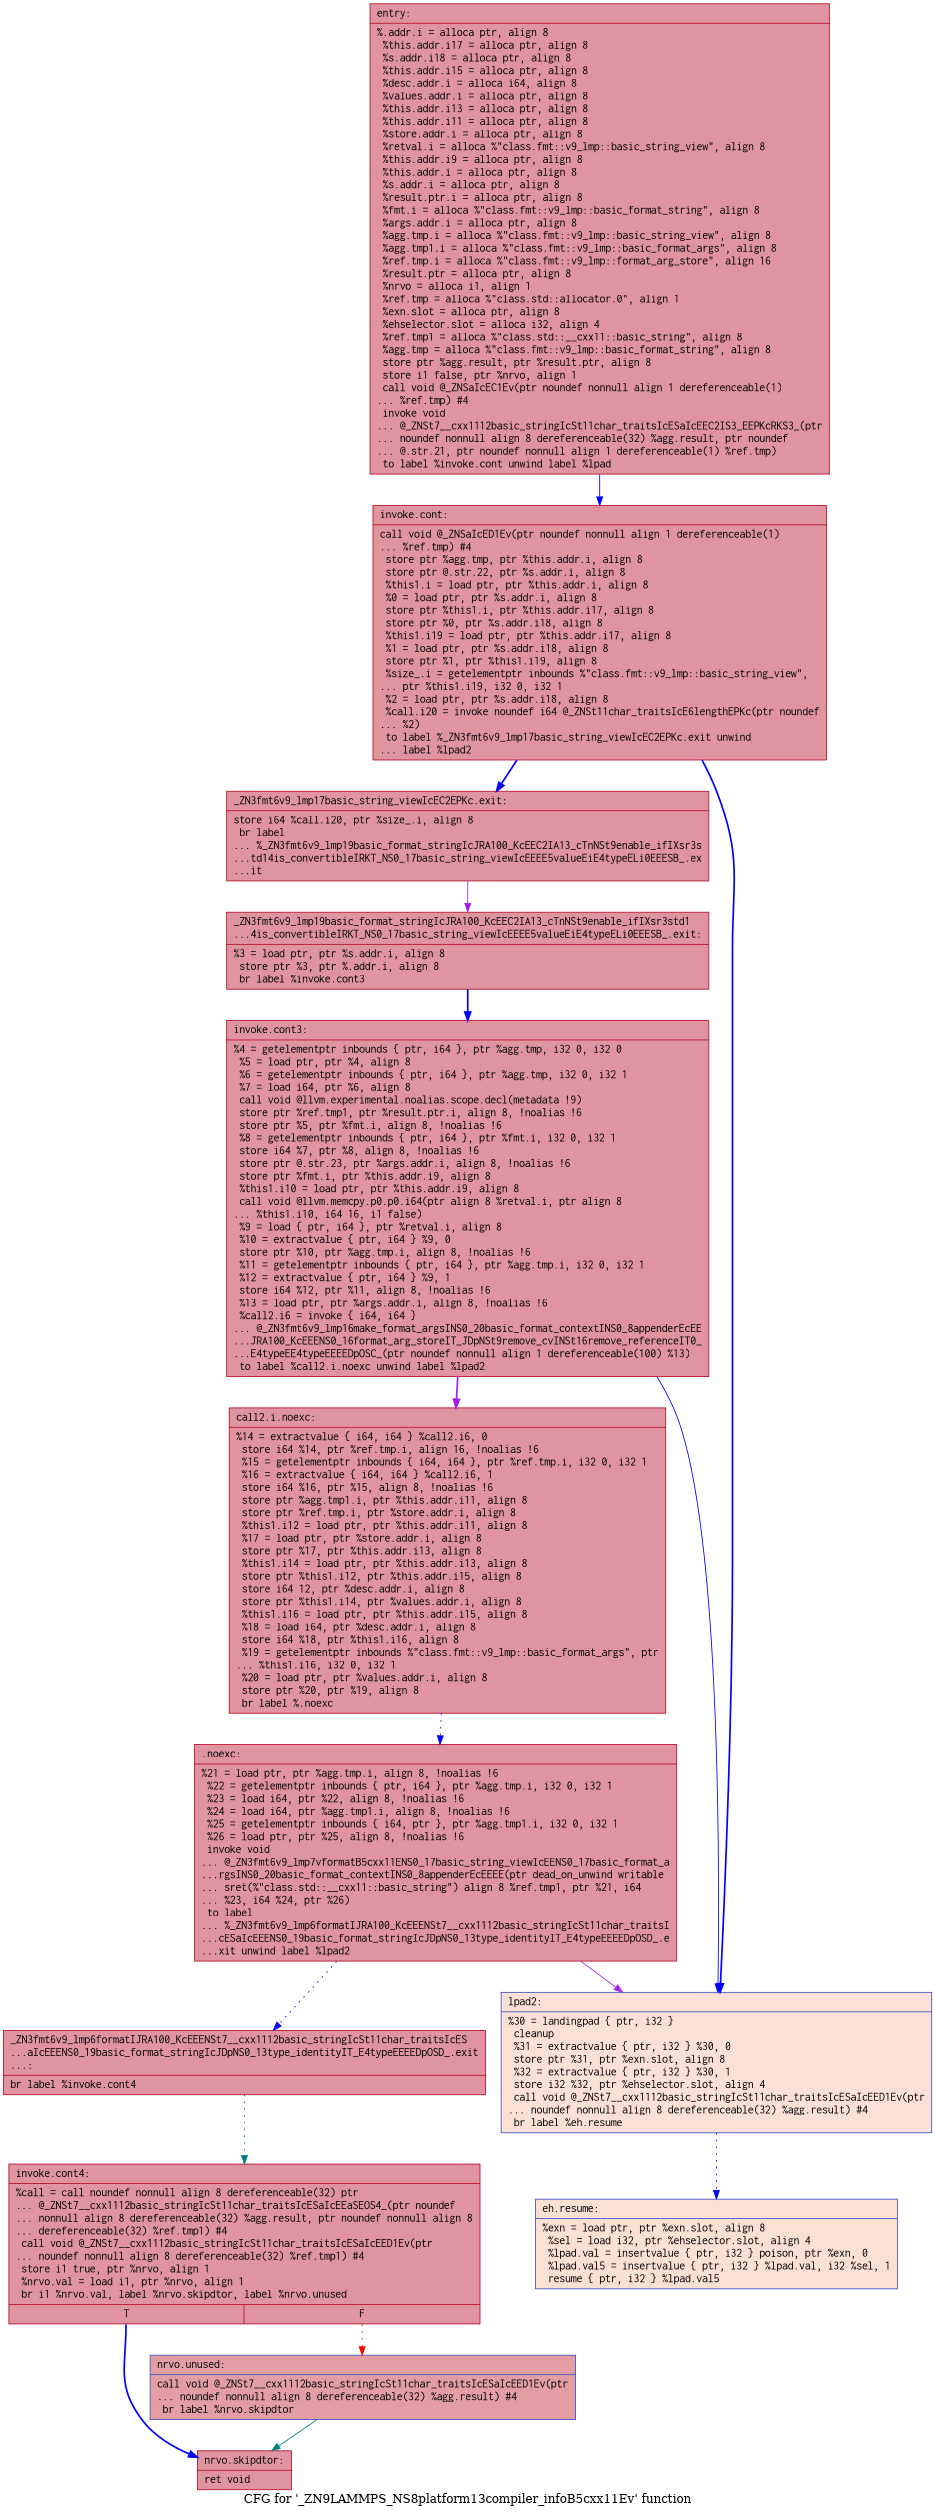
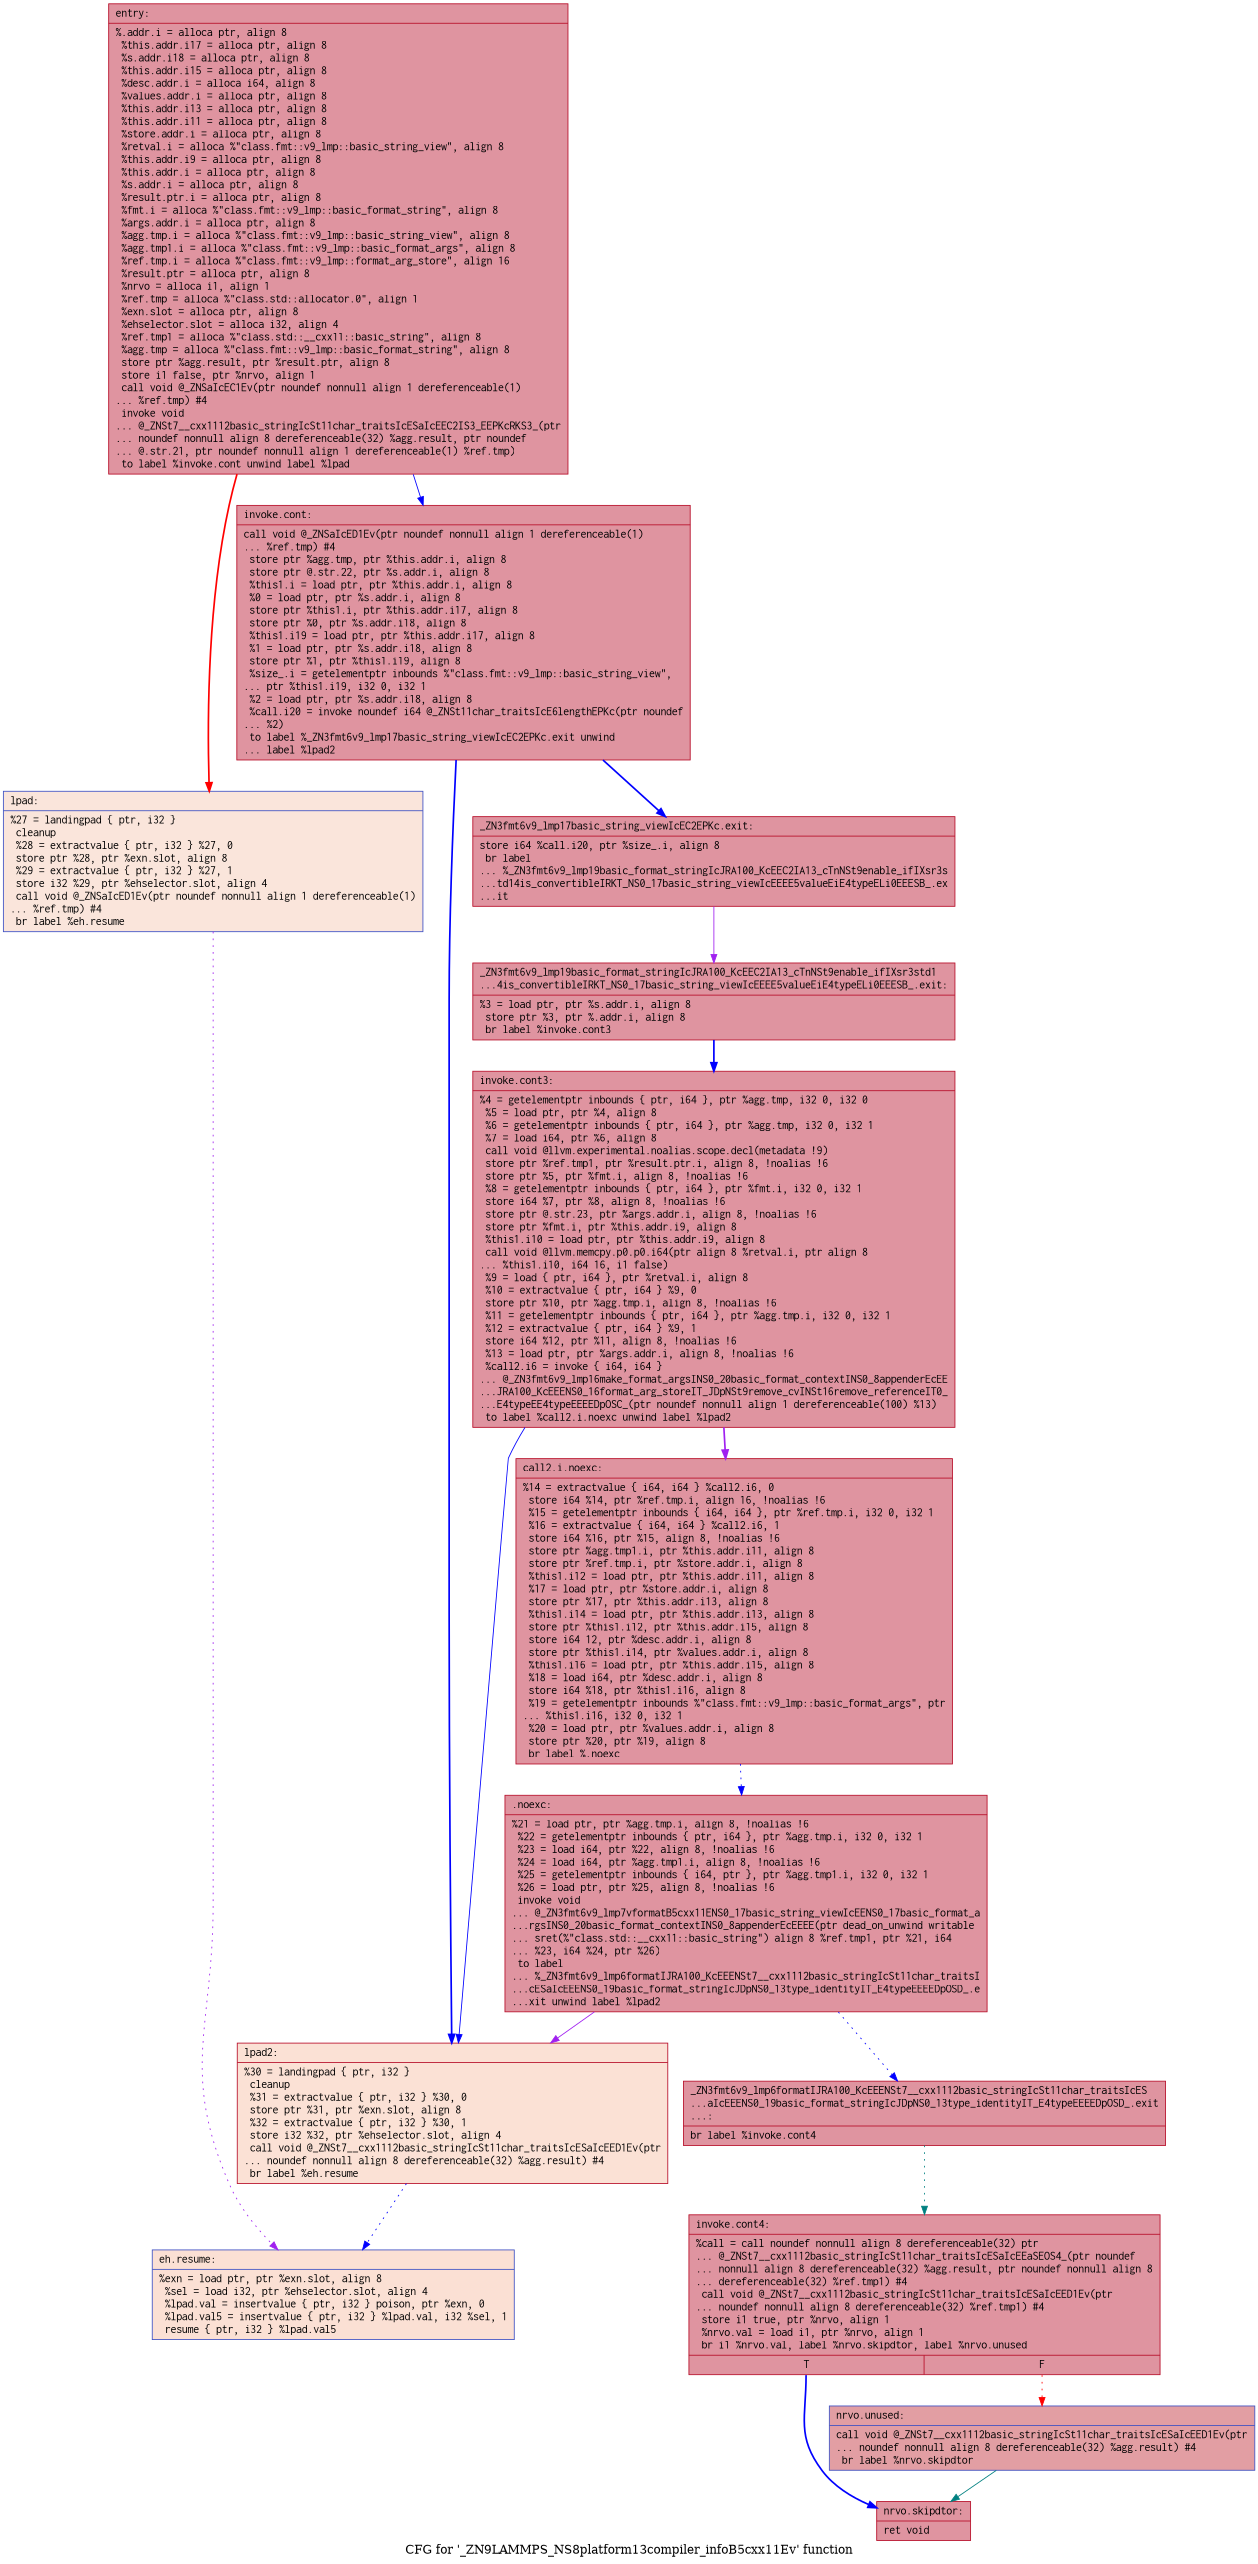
  digraph {
    label="CFG for '_ZN9LAMMPS_NS8platform13compiler_infoB5cxx11Ev' function"
    node [color="#b70d28ff" fillcolor="#b70d2870" fontname=Courier shape=record style=filled]
    edge [color=blue style=bold]
    n1 [label="{entry:\l|  %.addr.i = alloca ptr, align 8\l  %this.addr.i17 = alloca ptr, align 8\l  %s.addr.i18 = alloca ptr, align 8\l  %this.addr.i15 = alloca ptr, align 8\l  %desc.addr.i = alloca i64, align 8\l  %values.addr.i = alloca ptr, align 8\l  %this.addr.i13 = alloca ptr, align 8\l  %this.addr.i11 = alloca ptr, align 8\l  %store.addr.i = alloca ptr, align 8\l  %retval.i = alloca %\"class.fmt::v9_lmp::basic_string_view\", align 8\l  %this.addr.i9 = alloca ptr, align 8\l  %this.addr.i = alloca ptr, align 8\l  %s.addr.i = alloca ptr, align 8\l  %result.ptr.i = alloca ptr, align 8\l  %fmt.i = alloca %\"class.fmt::v9_lmp::basic_format_string\", align 8\l  %args.addr.i = alloca ptr, align 8\l  %agg.tmp.i = alloca %\"class.fmt::v9_lmp::basic_string_view\", align 8\l  %agg.tmp1.i = alloca %\"class.fmt::v9_lmp::basic_format_args\", align 8\l  %ref.tmp.i = alloca %\"class.fmt::v9_lmp::format_arg_store\", align 16\l  %result.ptr = alloca ptr, align 8\l  %nrvo = alloca i1, align 1\l  %ref.tmp = alloca %\"class.std::allocator.0\", align 1\l  %exn.slot = alloca ptr, align 8\l  %ehselector.slot = alloca i32, align 4\l  %ref.tmp1 = alloca %\"class.std::__cxx11::basic_string\", align 8\l  %agg.tmp = alloca %\"class.fmt::v9_lmp::basic_format_string\", align 8\l  store ptr %agg.result, ptr %result.ptr, align 8\l  store i1 false, ptr %nrvo, align 1\l  call void @_ZNSaIcEC1Ev(ptr noundef nonnull align 1 dereferenceable(1)\l... %ref.tmp) #4\l  invoke void\l... @_ZNSt7__cxx1112basic_stringIcSt11char_traitsIcESaIcEEC2IS3_EEPKcRKS3_(ptr\l... noundef nonnull align 8 dereferenceable(32) %agg.result, ptr noundef\l... @.str.21, ptr noundef nonnull align 1 dereferenceable(1) %ref.tmp)\l          to label %invoke.cont unwind label %lpad\l}"]
    n2 [label="{invoke.cont:\l|  call void @_ZNSaIcED1Ev(ptr noundef nonnull align 1 dereferenceable(1)\l... %ref.tmp) #4\l  store ptr %agg.tmp, ptr %this.addr.i, align 8\l  store ptr @.str.22, ptr %s.addr.i, align 8\l  %this1.i = load ptr, ptr %this.addr.i, align 8\l  %0 = load ptr, ptr %s.addr.i, align 8\l  store ptr %this1.i, ptr %this.addr.i17, align 8\l  store ptr %0, ptr %s.addr.i18, align 8\l  %this1.i19 = load ptr, ptr %this.addr.i17, align 8\l  %1 = load ptr, ptr %s.addr.i18, align 8\l  store ptr %1, ptr %this1.i19, align 8\l  %size_.i = getelementptr inbounds %\"class.fmt::v9_lmp::basic_string_view\",\l... ptr %this1.i19, i32 0, i32 1\l  %2 = load ptr, ptr %s.addr.i18, align 8\l  %call.i20 = invoke noundef i64 @_ZNSt11char_traitsIcE6lengthEPKc(ptr noundef\l... %2)\l          to label %_ZN3fmt6v9_lmp17basic_string_viewIcEC2EPKc.exit unwind\l... label %lpad2\l}"]
+   n3 [color="#3d50c3ff" fillcolor="#f4c5ad70" label="{lpad:\l|  %27 = landingpad \{ ptr, i32 \}\l          cleanup\l  %28 = extractvalue \{ ptr, i32 \} %27, 0\l  store ptr %28, ptr %exn.slot, align 8\l  %29 = extractvalue \{ ptr, i32 \} %27, 1\l  store i32 %29, ptr %ehselector.slot, align 4\l  call void @_ZNSaIcED1Ev(ptr noundef nonnull align 1 dereferenceable(1)\l... %ref.tmp) #4\l  br label %eh.resume\l}"]
    n4 [label="{_ZN3fmt6v9_lmp17basic_string_viewIcEC2EPKc.exit:\l|  store i64 %call.i20, ptr %size_.i, align 8\l  br label\l... %_ZN3fmt6v9_lmp19basic_format_stringIcJRA100_KcEEC2IA13_cTnNSt9enable_ifIXsr3s\l...td14is_convertibleIRKT_NS0_17basic_string_viewIcEEEE5valueEiE4typeELi0EEESB_.ex\l...it\l}"]
-   n5 [color="#3d50c3ff" fillcolor="#f7bca170" label="{lpad2:\l|  %30 = landingpad \{ ptr, i32 \}\l          cleanup\l  %31 = extractvalue \{ ptr, i32 \} %30, 0\l  store ptr %31, ptr %exn.slot, align 8\l  %32 = extractvalue \{ ptr, i32 \} %30, 1\l  store i32 %32, ptr %ehselector.slot, align 4\l  call void @_ZNSt7__cxx1112basic_stringIcSt11char_traitsIcESaIcEED1Ev(ptr\l... noundef nonnull align 8 dereferenceable(32) %agg.result) #4\l  br label %eh.resume\l}"]
+   n5 [fillcolor="#f7bca170" label="{lpad2:\l|  %30 = landingpad \{ ptr, i32 \}\l          cleanup\l  %31 = extractvalue \{ ptr, i32 \} %30, 0\l  store ptr %31, ptr %exn.slot, align 8\l  %32 = extractvalue \{ ptr, i32 \} %30, 1\l  store i32 %32, ptr %ehselector.slot, align 4\l  call void @_ZNSt7__cxx1112basic_stringIcSt11char_traitsIcESaIcEED1Ev(ptr\l... noundef nonnull align 8 dereferenceable(32) %agg.result) #4\l  br label %eh.resume\l}"]
    n6 [color="#3d50c3ff" fillcolor="#f7b99e70" label="{eh.resume:\l|  %exn = load ptr, ptr %exn.slot, align 8\l  %sel = load i32, ptr %ehselector.slot, align 4\l  %lpad.val = insertvalue \{ ptr, i32 \} poison, ptr %exn, 0\l  %lpad.val5 = insertvalue \{ ptr, i32 \} %lpad.val, i32 %sel, 1\l  resume \{ ptr, i32 \} %lpad.val5\l}"]
    n7 [label="{_ZN3fmt6v9_lmp19basic_format_stringIcJRA100_KcEEC2IA13_cTnNSt9enable_ifIXsr3std1\l...4is_convertibleIRKT_NS0_17basic_string_viewIcEEEE5valueEiE4typeELi0EEESB_.exit:\l|  %3 = load ptr, ptr %s.addr.i, align 8\l  store ptr %3, ptr %.addr.i, align 8\l  br label %invoke.cont3\l}"]
    n8 [label="{invoke.cont3:\l|  %4 = getelementptr inbounds \{ ptr, i64 \}, ptr %agg.tmp, i32 0, i32 0\l  %5 = load ptr, ptr %4, align 8\l  %6 = getelementptr inbounds \{ ptr, i64 \}, ptr %agg.tmp, i32 0, i32 1\l  %7 = load i64, ptr %6, align 8\l  call void @llvm.experimental.noalias.scope.decl(metadata !9)\l  store ptr %ref.tmp1, ptr %result.ptr.i, align 8, !noalias !6\l  store ptr %5, ptr %fmt.i, align 8, !noalias !6\l  %8 = getelementptr inbounds \{ ptr, i64 \}, ptr %fmt.i, i32 0, i32 1\l  store i64 %7, ptr %8, align 8, !noalias !6\l  store ptr @.str.23, ptr %args.addr.i, align 8, !noalias !6\l  store ptr %fmt.i, ptr %this.addr.i9, align 8\l  %this1.i10 = load ptr, ptr %this.addr.i9, align 8\l  call void @llvm.memcpy.p0.p0.i64(ptr align 8 %retval.i, ptr align 8\l... %this1.i10, i64 16, i1 false)\l  %9 = load \{ ptr, i64 \}, ptr %retval.i, align 8\l  %10 = extractvalue \{ ptr, i64 \} %9, 0\l  store ptr %10, ptr %agg.tmp.i, align 8, !noalias !6\l  %11 = getelementptr inbounds \{ ptr, i64 \}, ptr %agg.tmp.i, i32 0, i32 1\l  %12 = extractvalue \{ ptr, i64 \} %9, 1\l  store i64 %12, ptr %11, align 8, !noalias !6\l  %13 = load ptr, ptr %args.addr.i, align 8, !noalias !6\l  %call2.i6 = invoke \{ i64, i64 \}\l... @_ZN3fmt6v9_lmp16make_format_argsINS0_20basic_format_contextINS0_8appenderEcEE\l...JRA100_KcEEENS0_16format_arg_storeIT_JDpNSt9remove_cvINSt16remove_referenceIT0_\l...E4typeEE4typeEEEEDpOSC_(ptr noundef nonnull align 1 dereferenceable(100) %13)\l          to label %call2.i.noexc unwind label %lpad2\l}"]
    n9 [label="{call2.i.noexc:\l|  %14 = extractvalue \{ i64, i64 \} %call2.i6, 0\l  store i64 %14, ptr %ref.tmp.i, align 16, !noalias !6\l  %15 = getelementptr inbounds \{ i64, i64 \}, ptr %ref.tmp.i, i32 0, i32 1\l  %16 = extractvalue \{ i64, i64 \} %call2.i6, 1\l  store i64 %16, ptr %15, align 8, !noalias !6\l  store ptr %agg.tmp1.i, ptr %this.addr.i11, align 8\l  store ptr %ref.tmp.i, ptr %store.addr.i, align 8\l  %this1.i12 = load ptr, ptr %this.addr.i11, align 8\l  %17 = load ptr, ptr %store.addr.i, align 8\l  store ptr %17, ptr %this.addr.i13, align 8\l  %this1.i14 = load ptr, ptr %this.addr.i13, align 8\l  store ptr %this1.i12, ptr %this.addr.i15, align 8\l  store i64 12, ptr %desc.addr.i, align 8\l  store ptr %this1.i14, ptr %values.addr.i, align 8\l  %this1.i16 = load ptr, ptr %this.addr.i15, align 8\l  %18 = load i64, ptr %desc.addr.i, align 8\l  store i64 %18, ptr %this1.i16, align 8\l  %19 = getelementptr inbounds %\"class.fmt::v9_lmp::basic_format_args\", ptr\l... %this1.i16, i32 0, i32 1\l  %20 = load ptr, ptr %values.addr.i, align 8\l  store ptr %20, ptr %19, align 8\l  br label %.noexc\l}"]
    n10 [label="{.noexc:\l|  %21 = load ptr, ptr %agg.tmp.i, align 8, !noalias !6\l  %22 = getelementptr inbounds \{ ptr, i64 \}, ptr %agg.tmp.i, i32 0, i32 1\l  %23 = load i64, ptr %22, align 8, !noalias !6\l  %24 = load i64, ptr %agg.tmp1.i, align 8, !noalias !6\l  %25 = getelementptr inbounds \{ i64, ptr \}, ptr %agg.tmp1.i, i32 0, i32 1\l  %26 = load ptr, ptr %25, align 8, !noalias !6\l  invoke void\l... @_ZN3fmt6v9_lmp7vformatB5cxx11ENS0_17basic_string_viewIcEENS0_17basic_format_a\l...rgsINS0_20basic_format_contextINS0_8appenderEcEEEE(ptr dead_on_unwind writable\l... sret(%\"class.std::__cxx11::basic_string\") align 8 %ref.tmp1, ptr %21, i64\l... %23, i64 %24, ptr %26)\l          to label\l... %_ZN3fmt6v9_lmp6formatIJRA100_KcEEENSt7__cxx1112basic_stringIcSt11char_traitsI\l...cESaIcEEENS0_19basic_format_stringIcJDpNS0_13type_identityIT_E4typeEEEEDpOSD_.e\l...xit unwind label %lpad2\l}"]
    n11 [label="{_ZN3fmt6v9_lmp6formatIJRA100_KcEEENSt7__cxx1112basic_stringIcSt11char_traitsIcES\l...aIcEEENS0_19basic_format_stringIcJDpNS0_13type_identityIT_E4typeEEEEDpOSD_.exit\l...:\l|  br label %invoke.cont4\l}"]
    n12 [label="{invoke.cont4:\l|  %call = call noundef nonnull align 8 dereferenceable(32) ptr\l... @_ZNSt7__cxx1112basic_stringIcSt11char_traitsIcESaIcEEaSEOS4_(ptr noundef\l... nonnull align 8 dereferenceable(32) %agg.result, ptr noundef nonnull align 8\l... dereferenceable(32) %ref.tmp1) #4\l  call void @_ZNSt7__cxx1112basic_stringIcSt11char_traitsIcESaIcEED1Ev(ptr\l... noundef nonnull align 8 dereferenceable(32) %ref.tmp1) #4\l  store i1 true, ptr %nrvo, align 1\l  %nrvo.val = load i1, ptr %nrvo, align 1\l  br i1 %nrvo.val, label %nrvo.skipdtor, label %nrvo.unused\l|{<s0>T|<s1>F}}"]
    n13 [label="{nrvo.skipdtor:\l|  ret void\l}"]
    n14 [color="#3d50c3ff" fillcolor="#be242e70" label="{nrvo.unused:\l|  call void @_ZNSt7__cxx1112basic_stringIcSt11char_traitsIcESaIcEED1Ev(ptr\l... noundef nonnull align 8 dereferenceable(32) %agg.result) #4\l  br label %nrvo.skipdtor\l}"]
    n1 -> n2 [style=solid]
+   n1 -> n3 [color=red]
    n2 -> n4
    n2 -> n5
+   n3 -> n6 [color=purple style=dotted]
    n4 -> n7 [color=purple style=solid]
    n5 -> n6 [style=dotted]
    n7 -> n8
    n8 -> n5 [style=solid]
    n8 -> n9 [color=purple]
    n9 -> n10 [style=dotted]
    n10 -> n5 [color=purple style=solid]
    n10 -> n11 [style=dotted]
    n11 -> n12 [color=teal style=dotted]
    n12 -> n13 [tailport=s0]
    n12 -> n14 [color=red style=dotted tailport=s1]
    n14 -> n13 [color=teal style=solid]
  }
